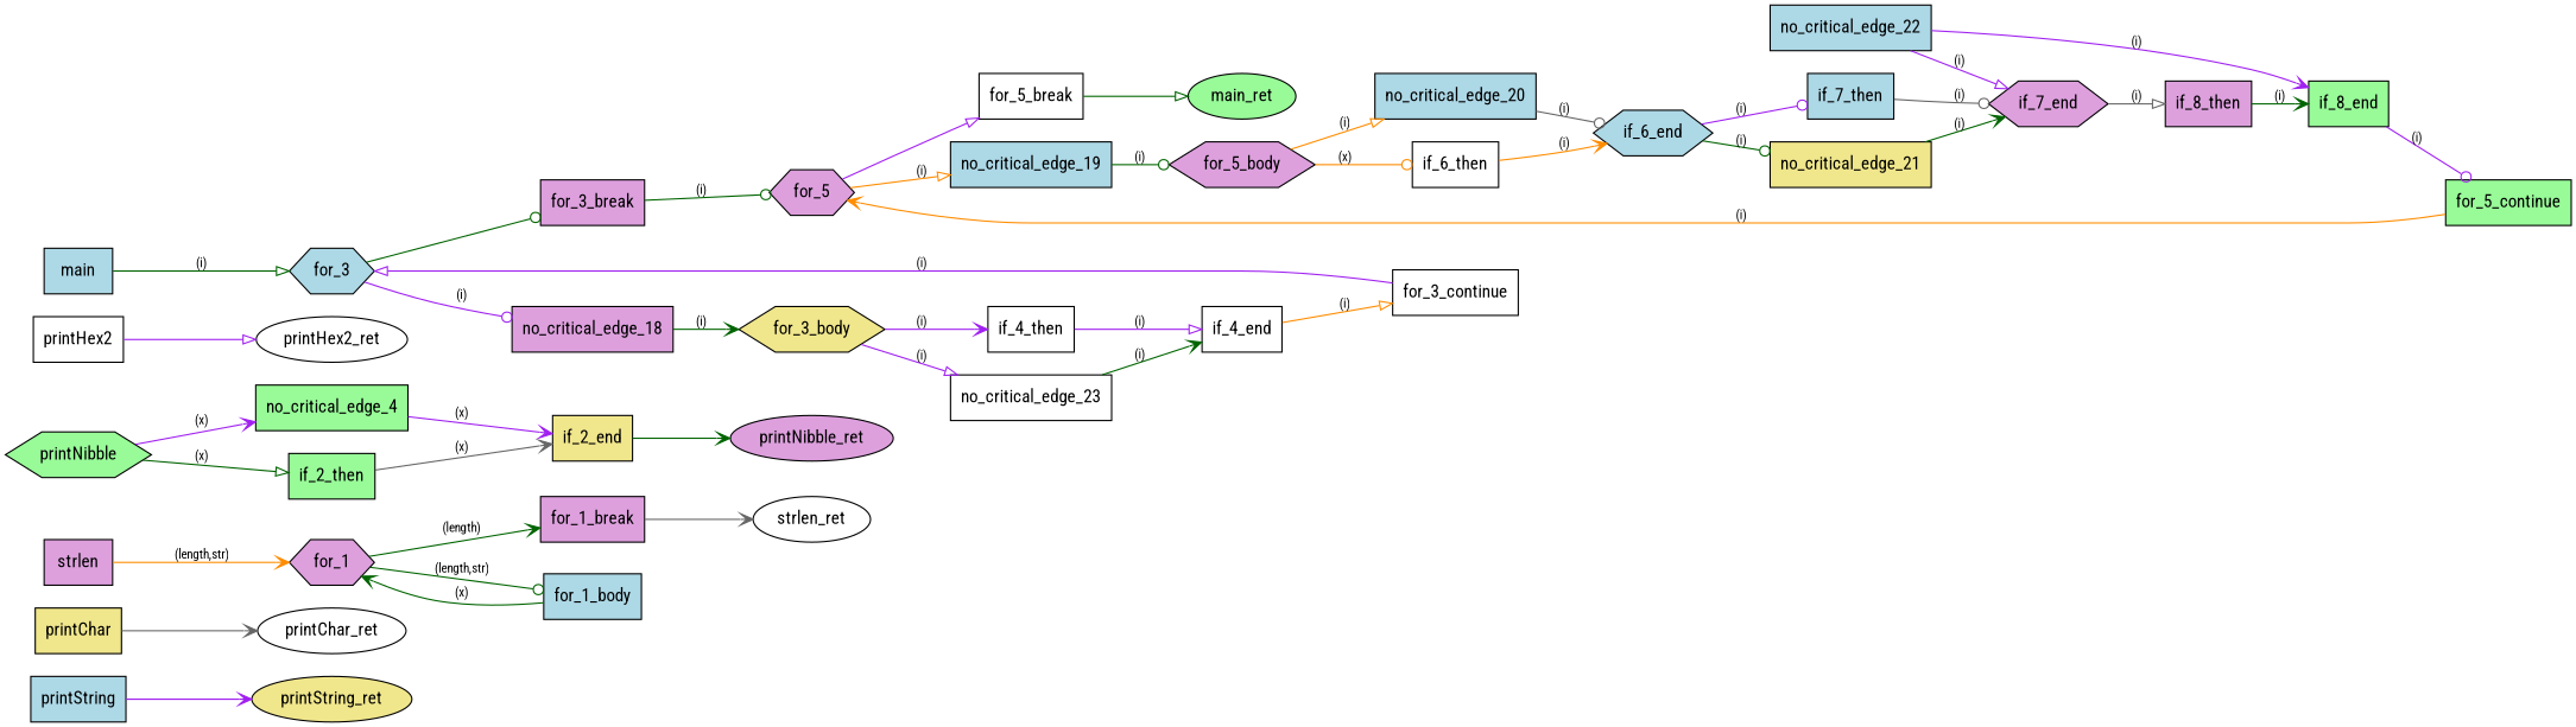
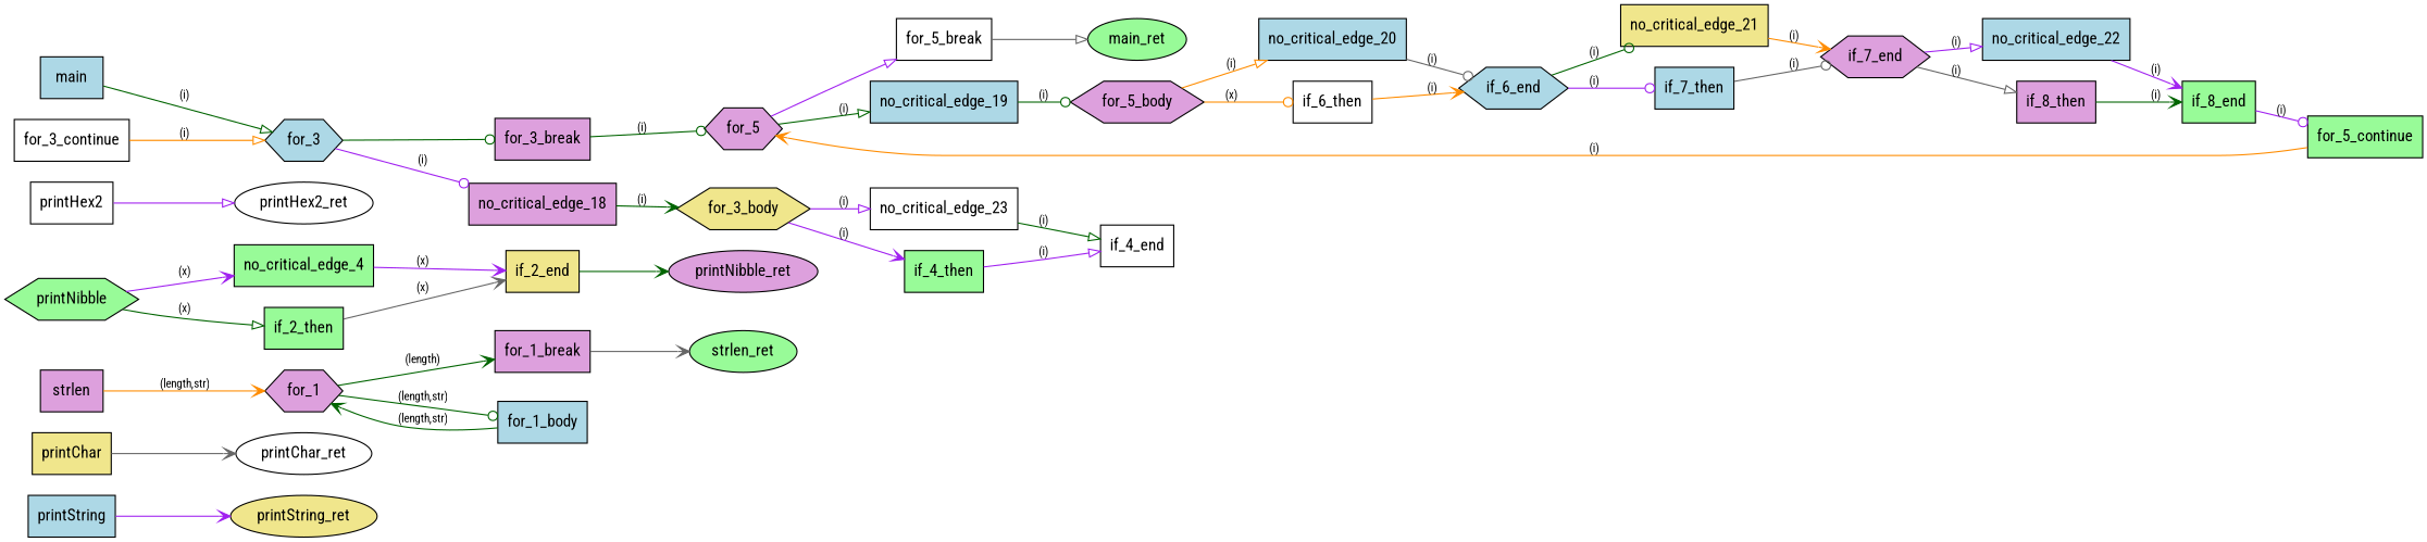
  digraph {
    fontname="Roboto Condensed"
    rankdir=LR
    node [fillcolor=plum fontname="Roboto Condensed" shape=box style=filled]
    edge [arrowhead=vee color=darkgreen fontname="Roboto Condensed" fontsize="10pt"]
    n1 [fillcolor=lightblue label=printString]
    n2 [fillcolor=khaki label=printString_ret shape=oval]
    n3 [fillcolor=khaki label=printChar]
    n4 [fillcolor=white label=printChar_ret shape=oval]
    n5 [label=strlen]
    n6 [label=for_1 shape=hexagon]
    n7 [label=for_1_break]
    n8 [fillcolor=lightblue label=for_1_body]
-   n9 [fillcolor=white label=strlen_ret shape=oval]
+   n9 [fillcolor=palegreen label=strlen_ret shape=oval]
    n10 [fillcolor=palegreen label=printNibble shape=hexagon]
    n11 [fillcolor=palegreen label=no_critical_edge_4]
    n12 [fillcolor=palegreen label=if_2_then]
    n13 [fillcolor=khaki label=if_2_end]
    n14 [label=printNibble_ret shape=oval]
    n15 [fillcolor=white label=printHex2]
    n16 [fillcolor=white label=printHex2_ret shape=oval]
    n17 [fillcolor=lightblue label=main]
    n18 [fillcolor=lightblue label=for_3 shape=hexagon]
    n19 [label=for_3_break]
    n20 [label=no_critical_edge_18]
    n21 [label=for_5 shape=hexagon]
    n22 [fillcolor=khaki label=for_3_body shape=hexagon]
    n23 [fillcolor=white label=no_critical_edge_23]
-   n24 [fillcolor=white label=if_4_then]
+   n24 [fillcolor=palegreen label=if_4_then]
    n25 [fillcolor=white label=if_4_end]
    n26 [fillcolor=white label=for_3_continue]
    n27 [fillcolor=white label=for_5_break]
    n28 [fillcolor=lightblue label=no_critical_edge_19]
    n29 [fillcolor=palegreen label=main_ret shape=oval]
    n30 [label=for_5_body shape=hexagon]
    n31 [fillcolor=lightblue label=no_critical_edge_20]
    n32 [fillcolor=white label=if_6_then]
    n33 [fillcolor=lightblue label=if_6_end shape=hexagon]
    n34 [fillcolor=khaki label=no_critical_edge_21]
    n35 [fillcolor=lightblue label=if_7_then]
    n36 [label=if_7_end shape=hexagon]
    n37 [fillcolor=lightblue label=no_critical_edge_22]
    n38 [label=if_8_then]
    n39 [fillcolor=palegreen label=if_8_end]
    n40 [fillcolor=palegreen label=for_5_continue]
    subgraph sub_1 {
      n1
      n2
    }
    subgraph sub_2 {
      n3
      n4
    }
    subgraph sub_3 {
      n5
      n6
      n7
      n8
      n9
    }
    subgraph sub_4 {
      n10
      n11
      n12
      n13
      n14
    }
    subgraph sub_5 {
      n15
      n16
    }
    subgraph sub_6 {
      n17
      n18
      n19
      n20
      n21
      n22
      n23
      n24
      n25
      n26
      n27
      n28
      n29
      n30
      n31
      n32
      n33
      n34
      n35
      n36
      n37
      n38
      n39
      n40
    }
    n1 -> n2 [color=purple]
    n3 -> n4 [color=gray40]
    n5 -> n6 [color=darkorange label="(length,str)"]
    n6 -> n7 [label="(length)"]
    n6 -> n8 [arrowhead=odot label="(length,str)"]
    n7 -> n9 [color=gray40]
-   n8 -> n6 [label="(x)"]
+   n8 -> n6 [label="(length,str)"]
    n10 -> n11 [color=purple label="(x)"]
    n10 -> n12 [arrowhead=onormal label="(x)"]
    n11 -> n13 [color=purple label="(x)"]
    n12 -> n13 [color=gray40 label="(x)"]
    n13 -> n14
    n15 -> n16 [arrowhead=onormal color=purple]
    n17 -> n18 [arrowhead=onormal label="(i)"]
    n18 -> n19 [arrowhead=odot]
    n18 -> n20 [arrowhead=odot color=purple label="(i)"]
    n19 -> n21 [arrowhead=odot label="(i)"]
    n20 -> n22 [label="(i)"]
    n21 -> n27 [arrowhead=onormal color=purple]
-   n21 -> n28 [arrowhead=onormal color=darkorange label="(i)"]
+   n21 -> n28 [arrowhead=onormal label="(i)"]
    n22 -> n23 [arrowhead=onormal color=purple label="(i)"]
    n22 -> n24 [color=purple label="(i)"]
-   n23 -> n25 [label="(i)"]
+   n23 -> n25 [arrowhead=onormal label="(i)"]
    n24 -> n25 [arrowhead=onormal color=purple label="(i)"]
-   n25 -> n26 [arrowhead=onormal color=darkorange label="(i)"]
-   n26 -> n18 [arrowhead=onormal color=purple label="(i)"]
-   n27 -> n29 [arrowhead=onormal]
+   n26 -> n18 [arrowhead=onormal color=darkorange label="(i)"]
+   n27 -> n29 [arrowhead=onormal color=gray40]
    n28 -> n30 [arrowhead=odot label="(i)"]
    n30 -> n31 [arrowhead=onormal color=darkorange label="(i)"]
    n30 -> n32 [arrowhead=odot color=darkorange label="(x)"]
    n31 -> n33 [arrowhead=odot color=gray40 label="(i)"]
    n32 -> n33 [color=darkorange label="(i)"]
    n33 -> n34 [arrowhead=odot label="(i)"]
    n33 -> n35 [arrowhead=odot color=purple label="(i)"]
-   n34 -> n36 [label="(i)"]
+   n34 -> n36 [color=darkorange label="(i)"]
    n35 -> n36 [arrowhead=odot color=gray40 label="(i)"]
-   n37 -> n36 [arrowhead=onormal color=purple label="(i)"]
+   n36 -> n37 [arrowhead=onormal color=purple label="(i)"]
    n36 -> n38 [arrowhead=onormal color=gray40 label="(i)"]
    n37 -> n39 [color=purple label="(i)"]
    n38 -> n39 [label="(i)"]
    n39 -> n40 [arrowhead=odot color=purple label="(i)"]
    n40 -> n21 [color=darkorange label="(i)"]
  }
